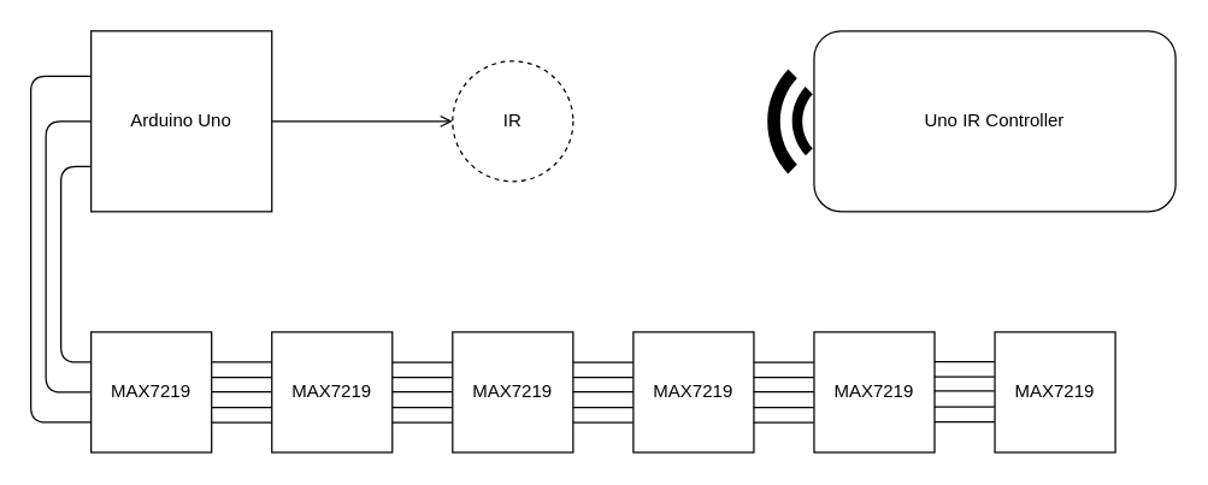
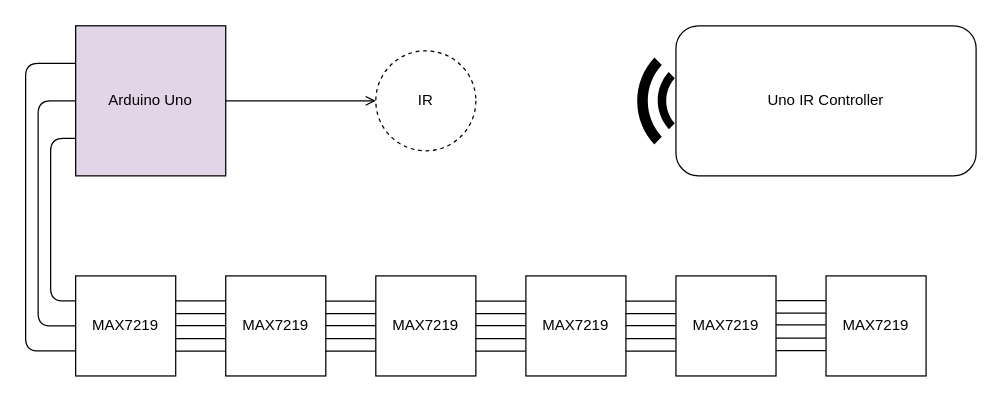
  <mxCell id="0" />
  <mxCell id="1" parent="0" />
- <mxCell id="2" value="Arduino Uno" style="whiteSpace=wrap;html=1;aspect=fixed;" vertex="1" parent="1"><mxGeometry x="60" y="20" width="120" height="120" as="geometry" /></mxCell>
+ <mxCell id="2" value="Arduino Uno" style="whiteSpace=wrap;html=1;aspect=fixed;fillColor=#e1d5e7;" vertex="1" parent="1"><mxGeometry x="60" y="20" width="120" height="120" as="geometry" /></mxCell>
  <mxCell id="3" value="MAX7219" style="whiteSpace=wrap;html=1;aspect=fixed;" vertex="1" parent="1"><mxGeometry x="180" y="220" width="80" height="80" as="geometry" /></mxCell>
  <mxCell id="4" value="MAX7219" style="whiteSpace=wrap;html=1;aspect=fixed;" vertex="1" parent="1"><mxGeometry x="60" y="220" width="80" height="80" as="geometry" /></mxCell>
  <mxCell id="5" value="MAX7219" style="whiteSpace=wrap;html=1;aspect=fixed;" vertex="1" parent="1"><mxGeometry x="300" y="220" width="80" height="80" as="geometry" /></mxCell>
  <mxCell id="6" value="MAX7219" style="whiteSpace=wrap;html=1;aspect=fixed;" vertex="1" parent="1"><mxGeometry x="540" y="220" width="80" height="80" as="geometry" /></mxCell>
  <mxCell id="7" value="MAX7219" style="whiteSpace=wrap;html=1;aspect=fixed;" vertex="1" parent="1"><mxGeometry x="420" y="220" width="80" height="80" as="geometry" /></mxCell>
  <mxCell id="8" value="MAX7219" style="whiteSpace=wrap;html=1;aspect=fixed;" vertex="1" parent="1"><mxGeometry x="660" y="220" width="80" height="80" as="geometry" /></mxCell>
  <mxCell id="9" value="IR" style="ellipse;whiteSpace=wrap;html=1;aspect=fixed;dashed=1;" vertex="1" parent="1"><mxGeometry x="300" y="40" width="80" height="80" as="geometry" /></mxCell>
  <mxCell id="10" value="" style="endArrow=none;html=1;entryX=0;entryY=0.25;entryDx=0;entryDy=0;exitX=1;exitY=0.25;exitDx=0;exitDy=0;" edge="1" parent="1" source="4" target="3"><mxGeometry width="50" height="50" relative="1" as="geometry"><mxPoint x="60" y="370" as="sourcePoint" /><mxPoint x="110" y="320" as="targetPoint" /></mxGeometry></mxCell>
  <mxCell id="11" value="" style="endArrow=none;html=1;entryX=0;entryY=0.25;entryDx=0;entryDy=0;exitX=1;exitY=0.25;exitDx=0;exitDy=0;" edge="1" parent="1"><mxGeometry width="50" height="50" relative="1" as="geometry"><mxPoint x="139.81" y="259.738" as="sourcePoint" /><mxPoint x="179.81" y="259.738" as="targetPoint" /></mxGeometry></mxCell>
  <mxCell id="12" value="" style="endArrow=none;html=1;entryX=0;entryY=0.25;entryDx=0;entryDy=0;exitX=1;exitY=0.25;exitDx=0;exitDy=0;" edge="1" parent="1"><mxGeometry width="50" height="50" relative="1" as="geometry"><mxPoint x="139.81" y="270.238" as="sourcePoint" /><mxPoint x="179.81" y="270.238" as="targetPoint" /></mxGeometry></mxCell>
  <mxCell id="13" value="" style="endArrow=none;html=1;entryX=0;entryY=0.25;entryDx=0;entryDy=0;exitX=1;exitY=0.25;exitDx=0;exitDy=0;" edge="1" parent="1"><mxGeometry width="50" height="50" relative="1" as="geometry"><mxPoint x="139.81" y="280.238" as="sourcePoint" /><mxPoint x="179.81" y="280.238" as="targetPoint" /></mxGeometry></mxCell>
  <mxCell id="14" value="" style="endArrow=none;html=1;entryX=0;entryY=0.25;entryDx=0;entryDy=0;exitX=1;exitY=0.25;exitDx=0;exitDy=0;" edge="1" parent="1"><mxGeometry width="50" height="50" relative="1" as="geometry"><mxPoint x="139.81" y="250.238" as="sourcePoint" /><mxPoint x="179.81" y="250.238" as="targetPoint" /></mxGeometry></mxCell>
  <mxCell id="15" value="" style="endArrow=none;html=1;entryX=0;entryY=0.25;entryDx=0;entryDy=0;exitX=1;exitY=0.25;exitDx=0;exitDy=0;" edge="1" parent="1"><mxGeometry width="50" height="50" relative="1" as="geometry"><mxPoint x="259.81" y="240.238" as="sourcePoint" /><mxPoint x="299.81" y="240.238" as="targetPoint" /></mxGeometry></mxCell>
  <mxCell id="16" value="" style="endArrow=none;html=1;entryX=0;entryY=0.25;entryDx=0;entryDy=0;exitX=1;exitY=0.25;exitDx=0;exitDy=0;" edge="1" parent="1"><mxGeometry width="50" height="50" relative="1" as="geometry"><mxPoint x="259.81" y="259.738" as="sourcePoint" /><mxPoint x="299.81" y="259.738" as="targetPoint" /></mxGeometry></mxCell>
  <mxCell id="17" value="" style="endArrow=none;html=1;entryX=0;entryY=0.25;entryDx=0;entryDy=0;exitX=1;exitY=0.25;exitDx=0;exitDy=0;" edge="1" parent="1"><mxGeometry width="50" height="50" relative="1" as="geometry"><mxPoint x="259.81" y="270.238" as="sourcePoint" /><mxPoint x="299.81" y="270.238" as="targetPoint" /></mxGeometry></mxCell>
  <mxCell id="18" value="" style="endArrow=none;html=1;entryX=0;entryY=0.25;entryDx=0;entryDy=0;exitX=1;exitY=0.25;exitDx=0;exitDy=0;" edge="1" parent="1"><mxGeometry width="50" height="50" relative="1" as="geometry"><mxPoint x="259.81" y="280.238" as="sourcePoint" /><mxPoint x="299.81" y="280.238" as="targetPoint" /></mxGeometry></mxCell>
  <mxCell id="19" value="" style="endArrow=none;html=1;entryX=0;entryY=0.25;entryDx=0;entryDy=0;exitX=1;exitY=0.25;exitDx=0;exitDy=0;" edge="1" parent="1"><mxGeometry width="50" height="50" relative="1" as="geometry"><mxPoint x="259.81" y="250.238" as="sourcePoint" /><mxPoint x="299.81" y="250.238" as="targetPoint" /></mxGeometry></mxCell>
  <mxCell id="20" value="" style="endArrow=none;html=1;entryX=0;entryY=0.25;entryDx=0;entryDy=0;exitX=1;exitY=0.25;exitDx=0;exitDy=0;" edge="1" parent="1"><mxGeometry width="50" height="50" relative="1" as="geometry"><mxPoint x="379.81" y="240.238" as="sourcePoint" /><mxPoint x="419.81" y="240.238" as="targetPoint" /></mxGeometry></mxCell>
  <mxCell id="21" value="" style="endArrow=none;html=1;entryX=0;entryY=0.25;entryDx=0;entryDy=0;exitX=1;exitY=0.25;exitDx=0;exitDy=0;" edge="1" parent="1"><mxGeometry width="50" height="50" relative="1" as="geometry"><mxPoint x="379.81" y="259.738" as="sourcePoint" /><mxPoint x="419.81" y="259.738" as="targetPoint" /></mxGeometry></mxCell>
  <mxCell id="22" value="" style="endArrow=none;html=1;entryX=0;entryY=0.25;entryDx=0;entryDy=0;exitX=1;exitY=0.25;exitDx=0;exitDy=0;" edge="1" parent="1"><mxGeometry width="50" height="50" relative="1" as="geometry"><mxPoint x="379.81" y="270.238" as="sourcePoint" /><mxPoint x="419.81" y="270.238" as="targetPoint" /></mxGeometry></mxCell>
  <mxCell id="23" value="" style="endArrow=none;html=1;entryX=0;entryY=0.25;entryDx=0;entryDy=0;exitX=1;exitY=0.25;exitDx=0;exitDy=0;" edge="1" parent="1"><mxGeometry width="50" height="50" relative="1" as="geometry"><mxPoint x="379.81" y="280.238" as="sourcePoint" /><mxPoint x="419.81" y="280.238" as="targetPoint" /></mxGeometry></mxCell>
  <mxCell id="24" value="" style="endArrow=none;html=1;entryX=0;entryY=0.25;entryDx=0;entryDy=0;exitX=1;exitY=0.25;exitDx=0;exitDy=0;" edge="1" parent="1"><mxGeometry width="50" height="50" relative="1" as="geometry"><mxPoint x="379.81" y="250.238" as="sourcePoint" /><mxPoint x="419.81" y="250.238" as="targetPoint" /></mxGeometry></mxCell>
  <mxCell id="25" value="" style="endArrow=none;html=1;entryX=0;entryY=0.25;entryDx=0;entryDy=0;exitX=1;exitY=0.25;exitDx=0;exitDy=0;" edge="1" parent="1"><mxGeometry width="50" height="50" relative="1" as="geometry"><mxPoint x="499.81" y="240.238" as="sourcePoint" /><mxPoint x="539.81" y="240.238" as="targetPoint" /></mxGeometry></mxCell>
  <mxCell id="26" value="" style="endArrow=none;html=1;entryX=0;entryY=0.25;entryDx=0;entryDy=0;exitX=1;exitY=0.25;exitDx=0;exitDy=0;" edge="1" parent="1"><mxGeometry width="50" height="50" relative="1" as="geometry"><mxPoint x="499.81" y="259.738" as="sourcePoint" /><mxPoint x="539.81" y="259.738" as="targetPoint" /></mxGeometry></mxCell>
  <mxCell id="27" value="" style="endArrow=none;html=1;entryX=0;entryY=0.25;entryDx=0;entryDy=0;exitX=1;exitY=0.25;exitDx=0;exitDy=0;" edge="1" parent="1"><mxGeometry width="50" height="50" relative="1" as="geometry"><mxPoint x="499.81" y="270.238" as="sourcePoint" /><mxPoint x="539.81" y="270.238" as="targetPoint" /></mxGeometry></mxCell>
  <mxCell id="28" value="" style="endArrow=none;html=1;entryX=0;entryY=0.25;entryDx=0;entryDy=0;exitX=1;exitY=0.25;exitDx=0;exitDy=0;" edge="1" parent="1"><mxGeometry width="50" height="50" relative="1" as="geometry"><mxPoint x="499.81" y="280.238" as="sourcePoint" /><mxPoint x="539.81" y="280.238" as="targetPoint" /></mxGeometry></mxCell>
  <mxCell id="29" value="" style="endArrow=none;html=1;entryX=0;entryY=0.25;entryDx=0;entryDy=0;exitX=1;exitY=0.25;exitDx=0;exitDy=0;" edge="1" parent="1"><mxGeometry width="50" height="50" relative="1" as="geometry"><mxPoint x="499.81" y="250.238" as="sourcePoint" /><mxPoint x="539.81" y="250.238" as="targetPoint" /></mxGeometry></mxCell>
  <mxCell id="30" value="" style="endArrow=none;html=1;entryX=0;entryY=0.25;entryDx=0;entryDy=0;exitX=1;exitY=0.25;exitDx=0;exitDy=0;" edge="1" parent="1"><mxGeometry width="50" height="50" relative="1" as="geometry"><mxPoint x="619.81" y="239.738" as="sourcePoint" /><mxPoint x="659.81" y="239.738" as="targetPoint" /></mxGeometry></mxCell>
  <mxCell id="31" value="" style="endArrow=none;html=1;entryX=0;entryY=0.25;entryDx=0;entryDy=0;exitX=1;exitY=0.25;exitDx=0;exitDy=0;" edge="1" parent="1"><mxGeometry width="50" height="50" relative="1" as="geometry"><mxPoint x="619.81" y="259.238" as="sourcePoint" /><mxPoint x="659.81" y="259.238" as="targetPoint" /></mxGeometry></mxCell>
  <mxCell id="32" value="" style="endArrow=none;html=1;entryX=0;entryY=0.25;entryDx=0;entryDy=0;exitX=1;exitY=0.25;exitDx=0;exitDy=0;" edge="1" parent="1"><mxGeometry width="50" height="50" relative="1" as="geometry"><mxPoint x="619.81" y="269.738" as="sourcePoint" /><mxPoint x="659.81" y="269.738" as="targetPoint" /></mxGeometry></mxCell>
  <mxCell id="33" value="" style="endArrow=none;html=1;entryX=0;entryY=0.25;entryDx=0;entryDy=0;exitX=1;exitY=0.25;exitDx=0;exitDy=0;" edge="1" parent="1"><mxGeometry width="50" height="50" relative="1" as="geometry"><mxPoint x="619.81" y="279.738" as="sourcePoint" /><mxPoint x="659.81" y="279.738" as="targetPoint" /></mxGeometry></mxCell>
  <mxCell id="34" value="" style="endArrow=none;html=1;entryX=0;entryY=0.25;entryDx=0;entryDy=0;exitX=1;exitY=0.25;exitDx=0;exitDy=0;" edge="1" parent="1"><mxGeometry width="50" height="50" relative="1" as="geometry"><mxPoint x="619.81" y="249.738" as="sourcePoint" /><mxPoint x="659.81" y="249.738" as="targetPoint" /></mxGeometry></mxCell>
  <mxCell id="35" value="" style="endArrow=none;html=1;entryX=0;entryY=0.75;entryDx=0;entryDy=0;exitX=0;exitY=0.25;exitDx=0;exitDy=0;" edge="1" parent="1" source="4" target="2"><mxGeometry width="50" height="50" relative="1" as="geometry"><mxPoint x="-10" y="150" as="sourcePoint" /><mxPoint x="40" y="100" as="targetPoint" /><Array as="points"><mxPoint x="40" y="240" /><mxPoint x="40" y="110" /></Array></mxGeometry></mxCell>
  <mxCell id="36" value="" style="endArrow=none;html=1;entryX=0;entryY=0.5;entryDx=0;entryDy=0;exitX=0;exitY=0.5;exitDx=0;exitDy=0;" edge="1" parent="1" source="4" target="2"><mxGeometry width="50" height="50" relative="1" as="geometry"><mxPoint x="50" y="260" as="sourcePoint" /><mxPoint x="30.143" y="110" as="targetPoint" /><Array as="points"><mxPoint x="30" y="260" /><mxPoint x="30" y="80" /></Array></mxGeometry></mxCell>
  <mxCell id="37" value="" style="endArrow=none;html=1;entryX=0;entryY=0.25;entryDx=0;entryDy=0;exitX=0;exitY=0.75;exitDx=0;exitDy=0;" edge="1" parent="1" source="4" target="2"><mxGeometry width="50" height="50" relative="1" as="geometry"><mxPoint x="20.143" y="219.786" as="sourcePoint" /><mxPoint x="20.143" y="89.5" as="targetPoint" /><Array as="points"><mxPoint x="20" y="280" /><mxPoint x="20" y="50" /></Array></mxGeometry></mxCell>
  <mxCell id="38" value="" style="endArrow=open;html=1;entryX=0;entryY=0.5;entryDx=0;entryDy=0;exitX=1;exitY=0.5;exitDx=0;exitDy=0;" edge="1" parent="1" source="2" target="9"><mxGeometry width="50" height="50" relative="1" as="geometry"><mxPoint x="230" y="140" as="sourcePoint" /><mxPoint x="280" y="90" as="targetPoint" /></mxGeometry></mxCell>
  <mxCell id="39" value="" style="shape=mxgraph.signs.safety.non-ionizing_radiation;html=1;fillColor=#000000;strokeColor=none;verticalLabelPosition=bottom;verticalAlign=top;align=center;" vertex="1" parent="1"><mxGeometry x="509" y="44" width="98" height="83" as="geometry" /></mxCell>
  <mxCell id="40" value="Uno IR Controller" style="rounded=1;whiteSpace=wrap;html=1;" vertex="1" parent="1"><mxGeometry x="540" y="20" width="240" height="120" as="geometry" /></mxCell>
